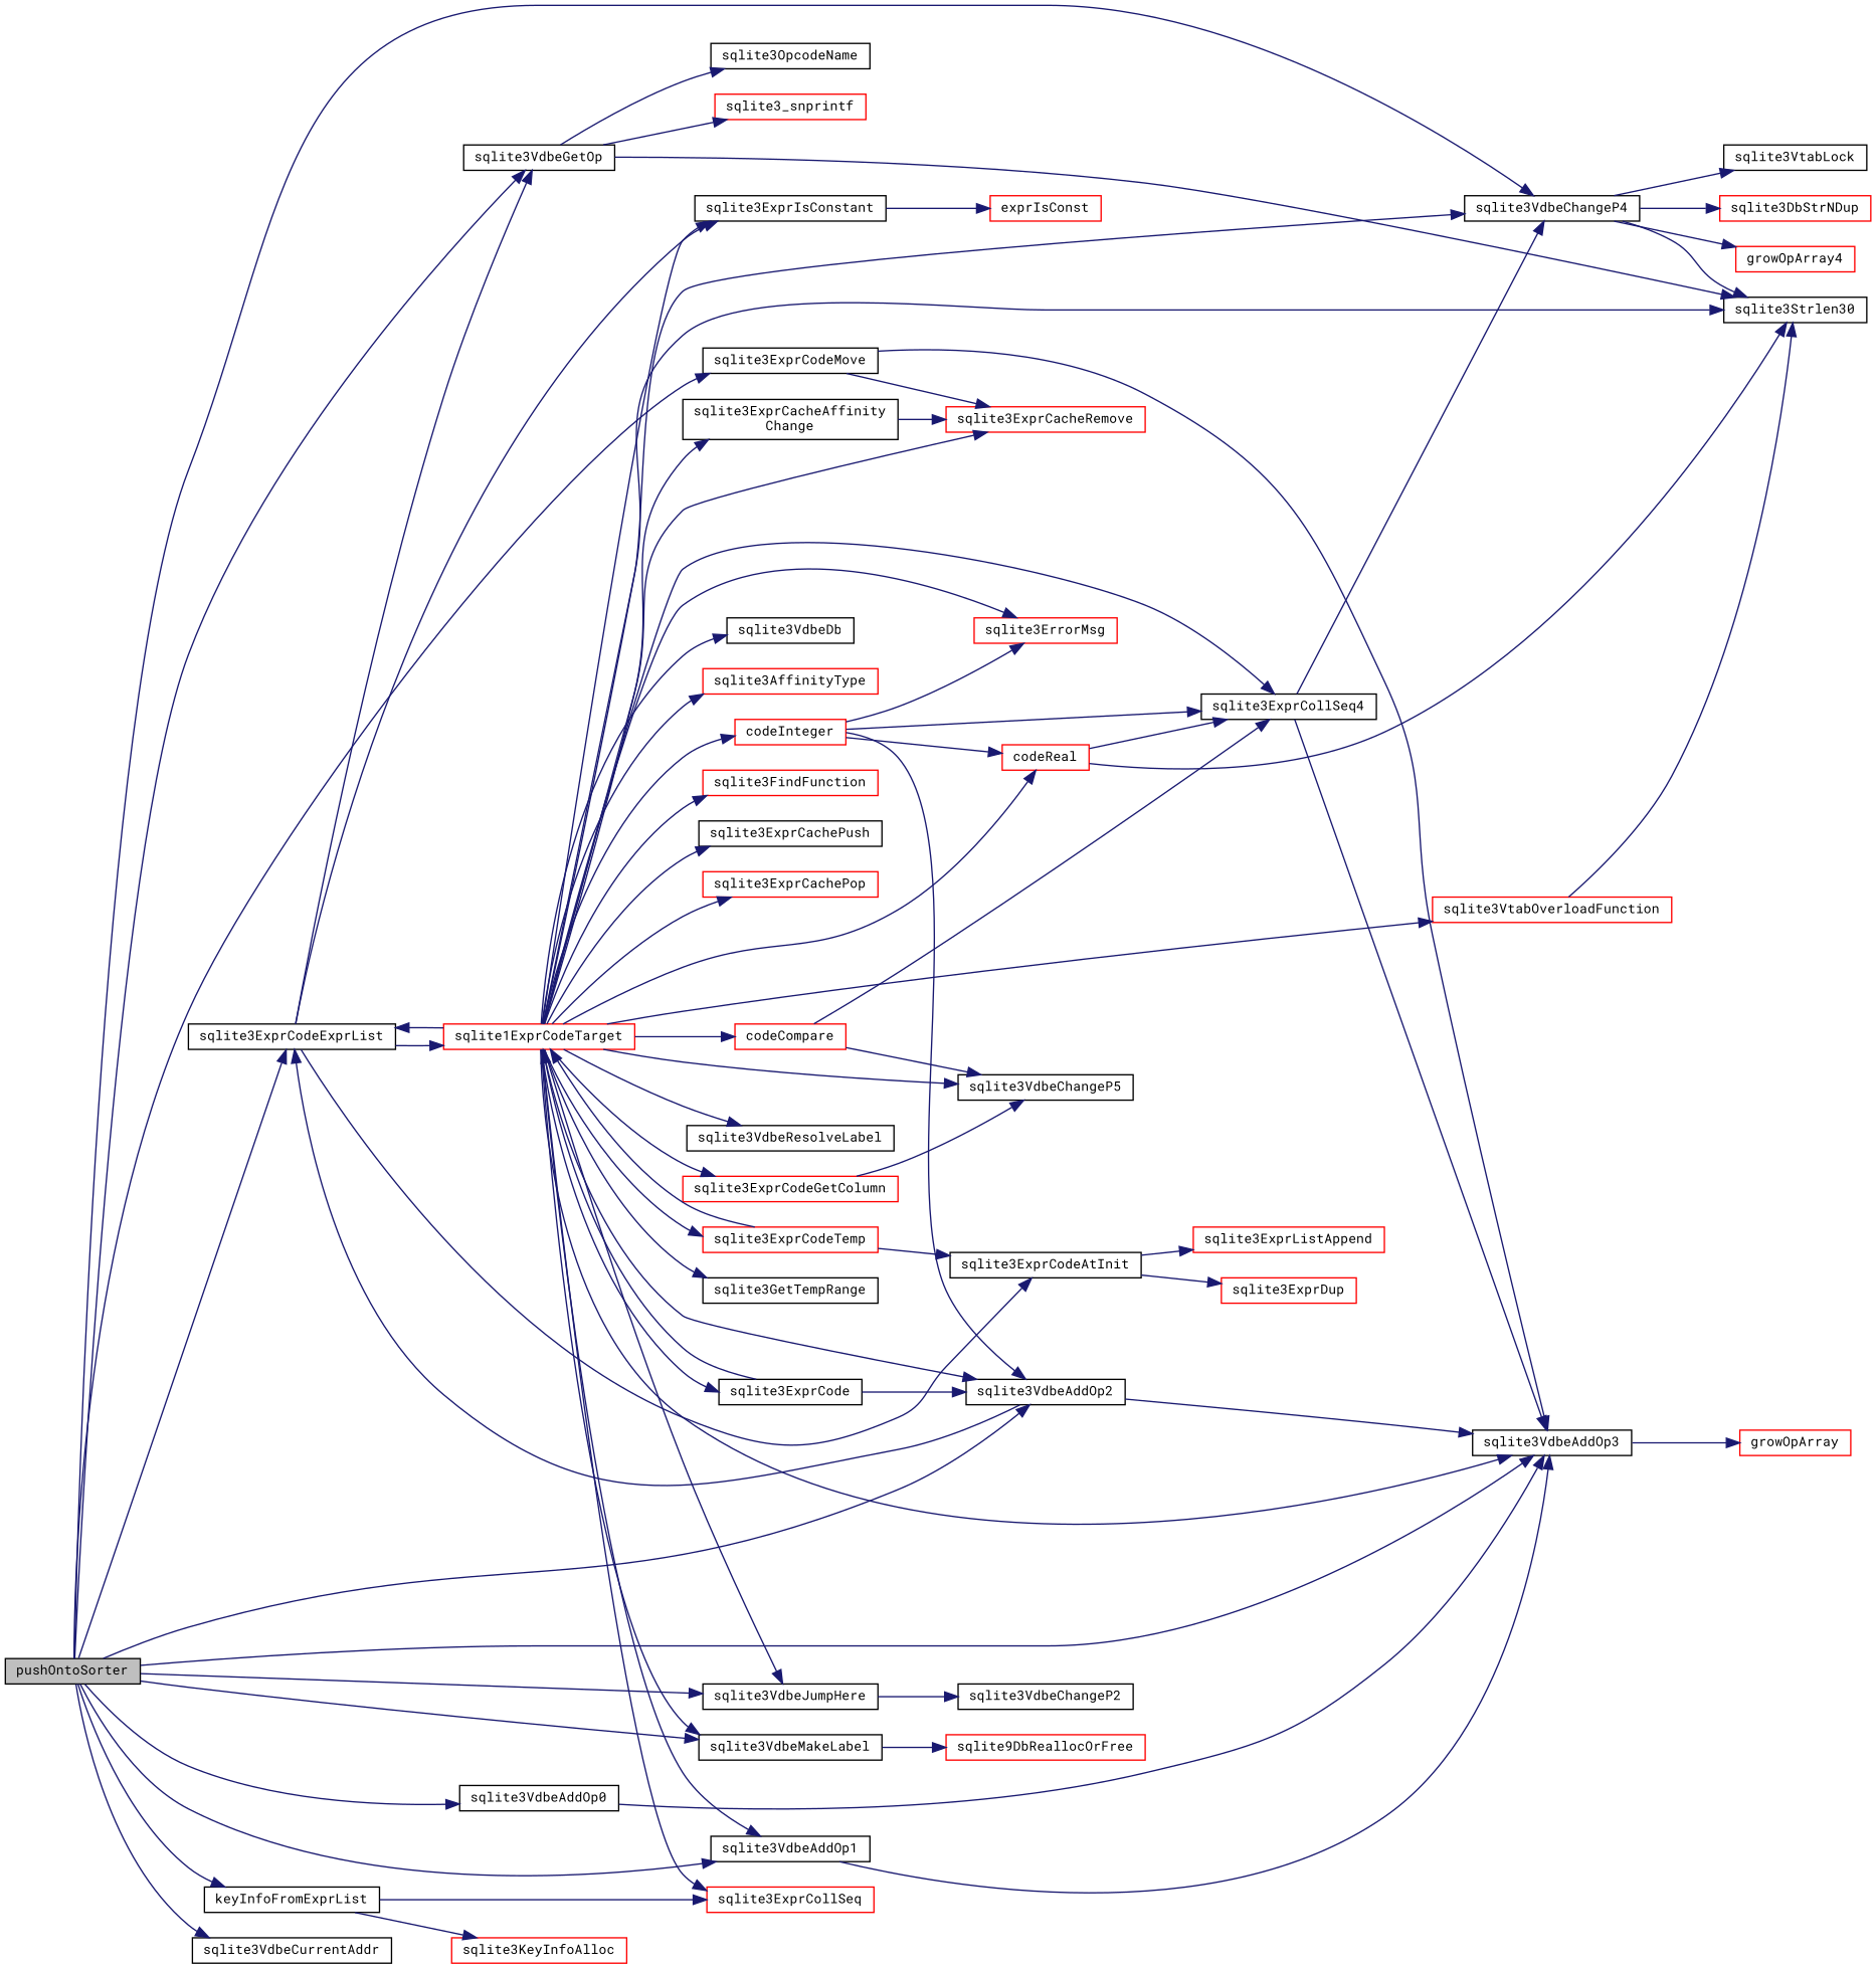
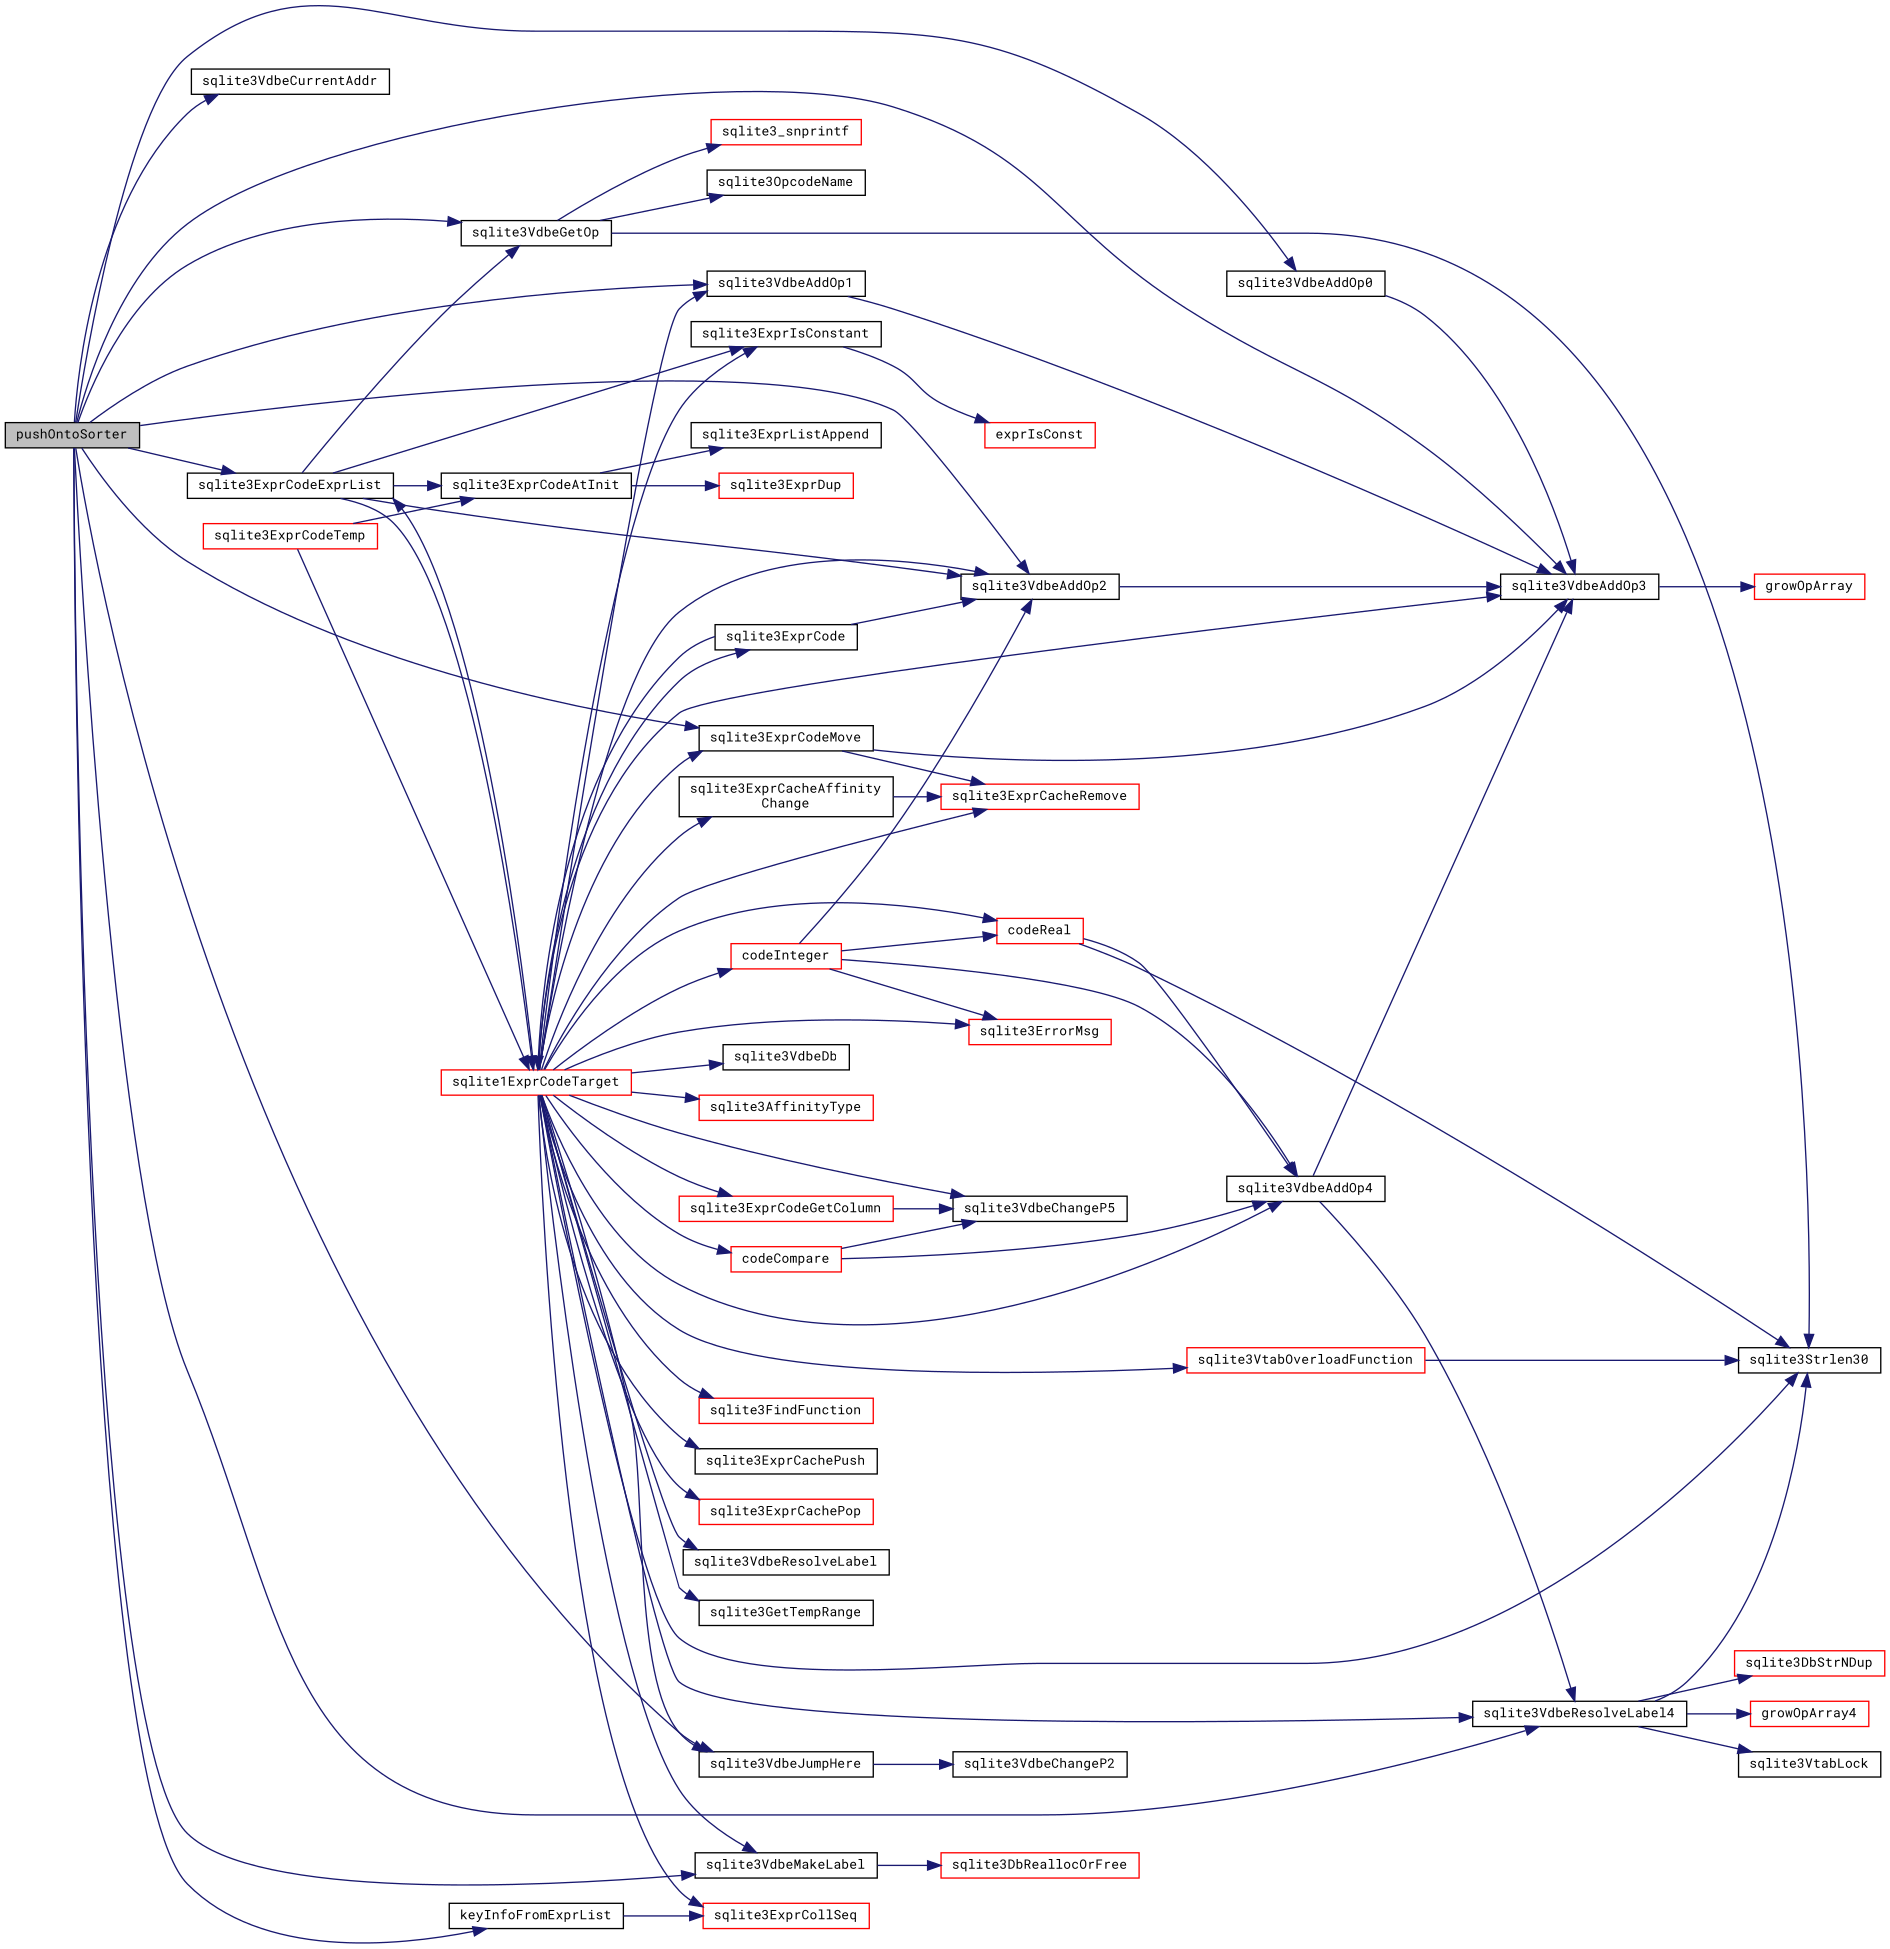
  digraph {
    fontname="Roboto Mono"
    rankdir=LR
    node [color=black fillcolor=white fontname="Roboto Mono" fontsize=10 shape=record style=filled]
    edge [color=midnightblue fontname="Roboto Mono" fontsize=10 labelfontname=FreeSans labelfontsize=10 style=solid]
    n1 [fillcolor=grey75 fontcolor=black height=0.2 label=pushOntoSorter width=0.4]
    n2 [height=0.2 label=sqlite3ExprCodeExprList width=0.4]
    n3 [height=0.2 label=sqlite3VdbeAddOp3 width=0.4]
    n4 [height=0.2 label=sqlite3VdbeAddOp2 width=0.4]
-   n5 [height=0.2 label=sqlite3VdbeChangeP4 width=0.4]
+   n5 [height=0.2 label=sqlite3VdbeResolveLabel4 width=0.4]
    n6 [height=0.2 label=sqlite3VdbeAddOp1 width=0.4]
    n7 [height=0.2 label=sqlite3VdbeJumpHere width=0.4]
    n8 [height=0.2 label=sqlite3VdbeMakeLabel width=0.4]
    n9 [height=0.2 label=sqlite3VdbeGetOp width=0.4]
    n10 [height=0.2 label=sqlite3ExprCodeMove width=0.4]
    n11 [height=0.2 label=keyInfoFromExprList width=0.4]
    n12 [height=0.2 label=sqlite3VdbeCurrentAddr width=0.4]
    n13 [height=0.2 label=sqlite3VdbeAddOp0 width=0.4]
    n14 [height=0.2 label=sqlite3ExprIsConstant width=0.4]
    n15 [height=0.2 label=sqlite3ExprCodeAtInit width=0.4]
    n16 [color=red height=0.2 label=sqlite1ExprCodeTarget width=0.4]
    n17 [color=red height=0.2 label=growOpArray width=0.4]
    n18 [height=0.2 label=sqlite3Strlen30 width=0.4]
    n19 [color=red height=0.2 label=growOpArray4 width=0.4]
    n20 [height=0.2 label=sqlite3VtabLock width=0.4]
    n21 [color=red height=0.2 label=sqlite3DbStrNDup width=0.4]
    n22 [height=0.2 label=sqlite3VdbeChangeP2 width=0.4]
-   n23 [color=red height=0.2 label=sqlite9DbReallocOrFree width=0.4]
+   n23 [color=red height=0.2 label=sqlite3DbReallocOrFree width=0.4]
    n24 [height=0.2 label=sqlite3OpcodeName width=0.4]
    n25 [color=red height=0.2 label=sqlite3_snprintf width=0.4]
    n26 [color=red height=0.2 label=sqlite3ExprCacheRemove width=0.4]
    n27 [color=red height=0.2 label=sqlite3ExprCollSeq width=0.4]
-   n28 [color=red height=0.2 label=sqlite3KeyInfoAlloc width=0.4]
    n29 [color=red height=0.2 label=exprIsConst width=0.4]
    n30 [color=red height=0.2 label=sqlite3ExprDup width=0.4]
-   n31 [color=red height=0.2 label=sqlite3ExprListAppend width=0.4]
+   n31 [height=0.2 label=sqlite3ExprListAppend width=0.4]
    n32 [color=red height=0.2 label=sqlite3ExprCodeGetColumn width=0.4]
    n33 [height=0.2 label=sqlite3VdbeChangeP5 width=0.4]
    n34 [color=red height=0.2 label=codeInteger width=0.4]
-   n35 [height=0.2 label=sqlite3ExprCollSeq4 width=0.4]
+   n35 [height=0.2 label=sqlite3VdbeAddOp4 width=0.4]
    n36 [color=red height=0.2 label=sqlite3ErrorMsg width=0.4]
    n37 [color=red height=0.2 label=codeReal width=0.4]
    n38 [height=0.2 label=sqlite3VdbeDb width=0.4]
    n39 [color=red height=0.2 label=sqlite3AffinityType width=0.4]
    n40 [height=0.2 label="sqlite3ExprCacheAffinity\lChange" width=0.4]
    n41 [color=red height=0.2 label=sqlite3ExprCodeTemp width=0.4]
    n42 [color=red height=0.2 label=codeCompare width=0.4]
    n43 [color=red height=0.2 label=sqlite3FindFunction width=0.4]
    n44 [height=0.2 label=sqlite3ExprCode width=0.4]
    n45 [height=0.2 label=sqlite3ExprCachePush width=0.4]
    n46 [color=red height=0.2 label=sqlite3ExprCachePop width=0.4]
    n47 [height=0.2 label=sqlite3VdbeResolveLabel width=0.4]
    n48 [height=0.2 label=sqlite3GetTempRange width=0.4]
    n49 [color=red height=0.2 label=sqlite3VtabOverloadFunction width=0.4]
    n1 -> n2
    n1 -> n3
    n1 -> n4
    n1 -> n5
    n1 -> n6
    n1 -> n7
    n1 -> n8
    n1 -> n9
    n1 -> n10
    n1 -> n11
    n1 -> n12
    n1 -> n13
-   n4 -> n2
+   n2 -> n4
    n2 -> n9
    n2 -> n14
    n2 -> n15
    n2 -> n16
    n3 -> n17
    n4 -> n3
    n5 -> n18
    n5 -> n19
    n5 -> n20
    n5 -> n21
    n6 -> n3
    n7 -> n22
    n8 -> n23
    n9 -> n18
    n9 -> n24
    n9 -> n25
    n10 -> n3
    n10 -> n26
    n11 -> n27
-   n11 -> n28
    n13 -> n3
    n14 -> n29
    n15 -> n30
    n15 -> n31
    n16 -> n2
    n16 -> n3
    n16 -> n4
    n16 -> n5
    n16 -> n6
    n16 -> n7
    n16 -> n8
    n16 -> n14
    n16 -> n18
    n16 -> n26
    n16 -> n27
    n16 -> n32
    n16 -> n33
    n16 -> n34
    n16 -> n35
    n16 -> n36
    n16 -> n37
    n16 -> n38
    n16 -> n39
    n16 -> n40
-   n16 -> n41
+   n16 -> n10
    n16 -> n42
    n16 -> n43
    n16 -> n44
    n16 -> n45
    n16 -> n46
    n16 -> n47
    n16 -> n48
    n16 -> n49
    n32 -> n33
    n34 -> n4
    n34 -> n35
    n34 -> n36
    n34 -> n37
    n35 -> n3
    n35 -> n5
    n37 -> n18
    n37 -> n35
    n40 -> n26
    n41 -> n15
    n41 -> n16
    n42 -> n33
    n42 -> n35
    n44 -> n4
    n44 -> n16
    n49 -> n18
  }
